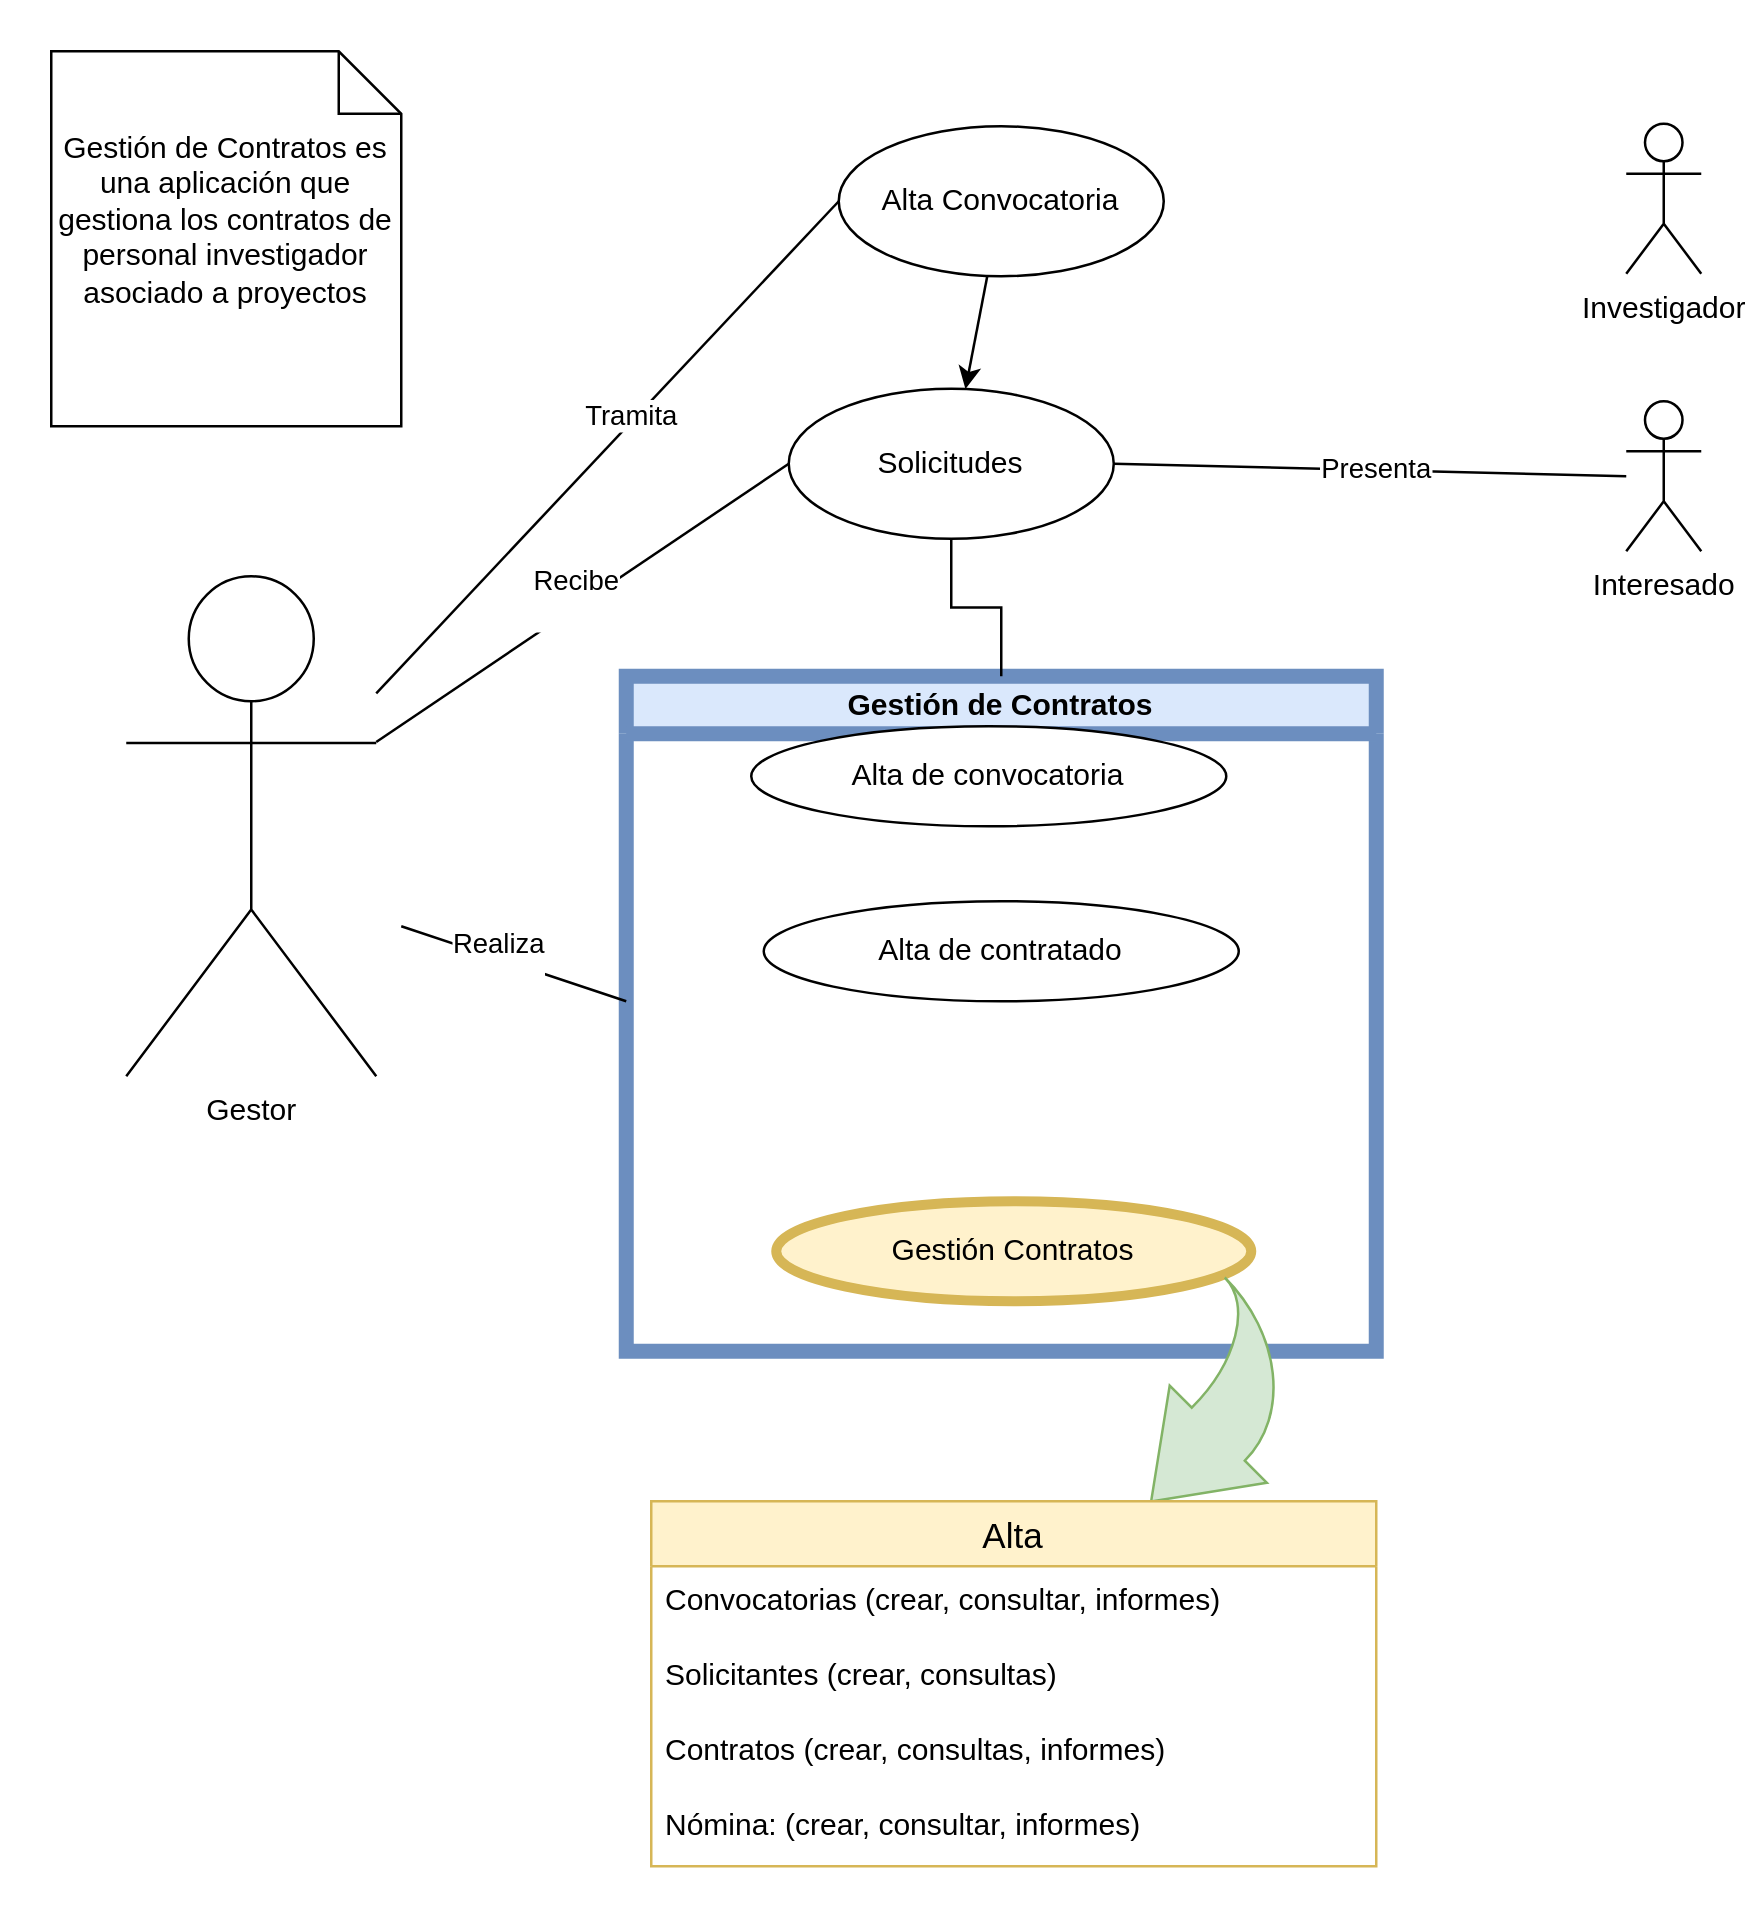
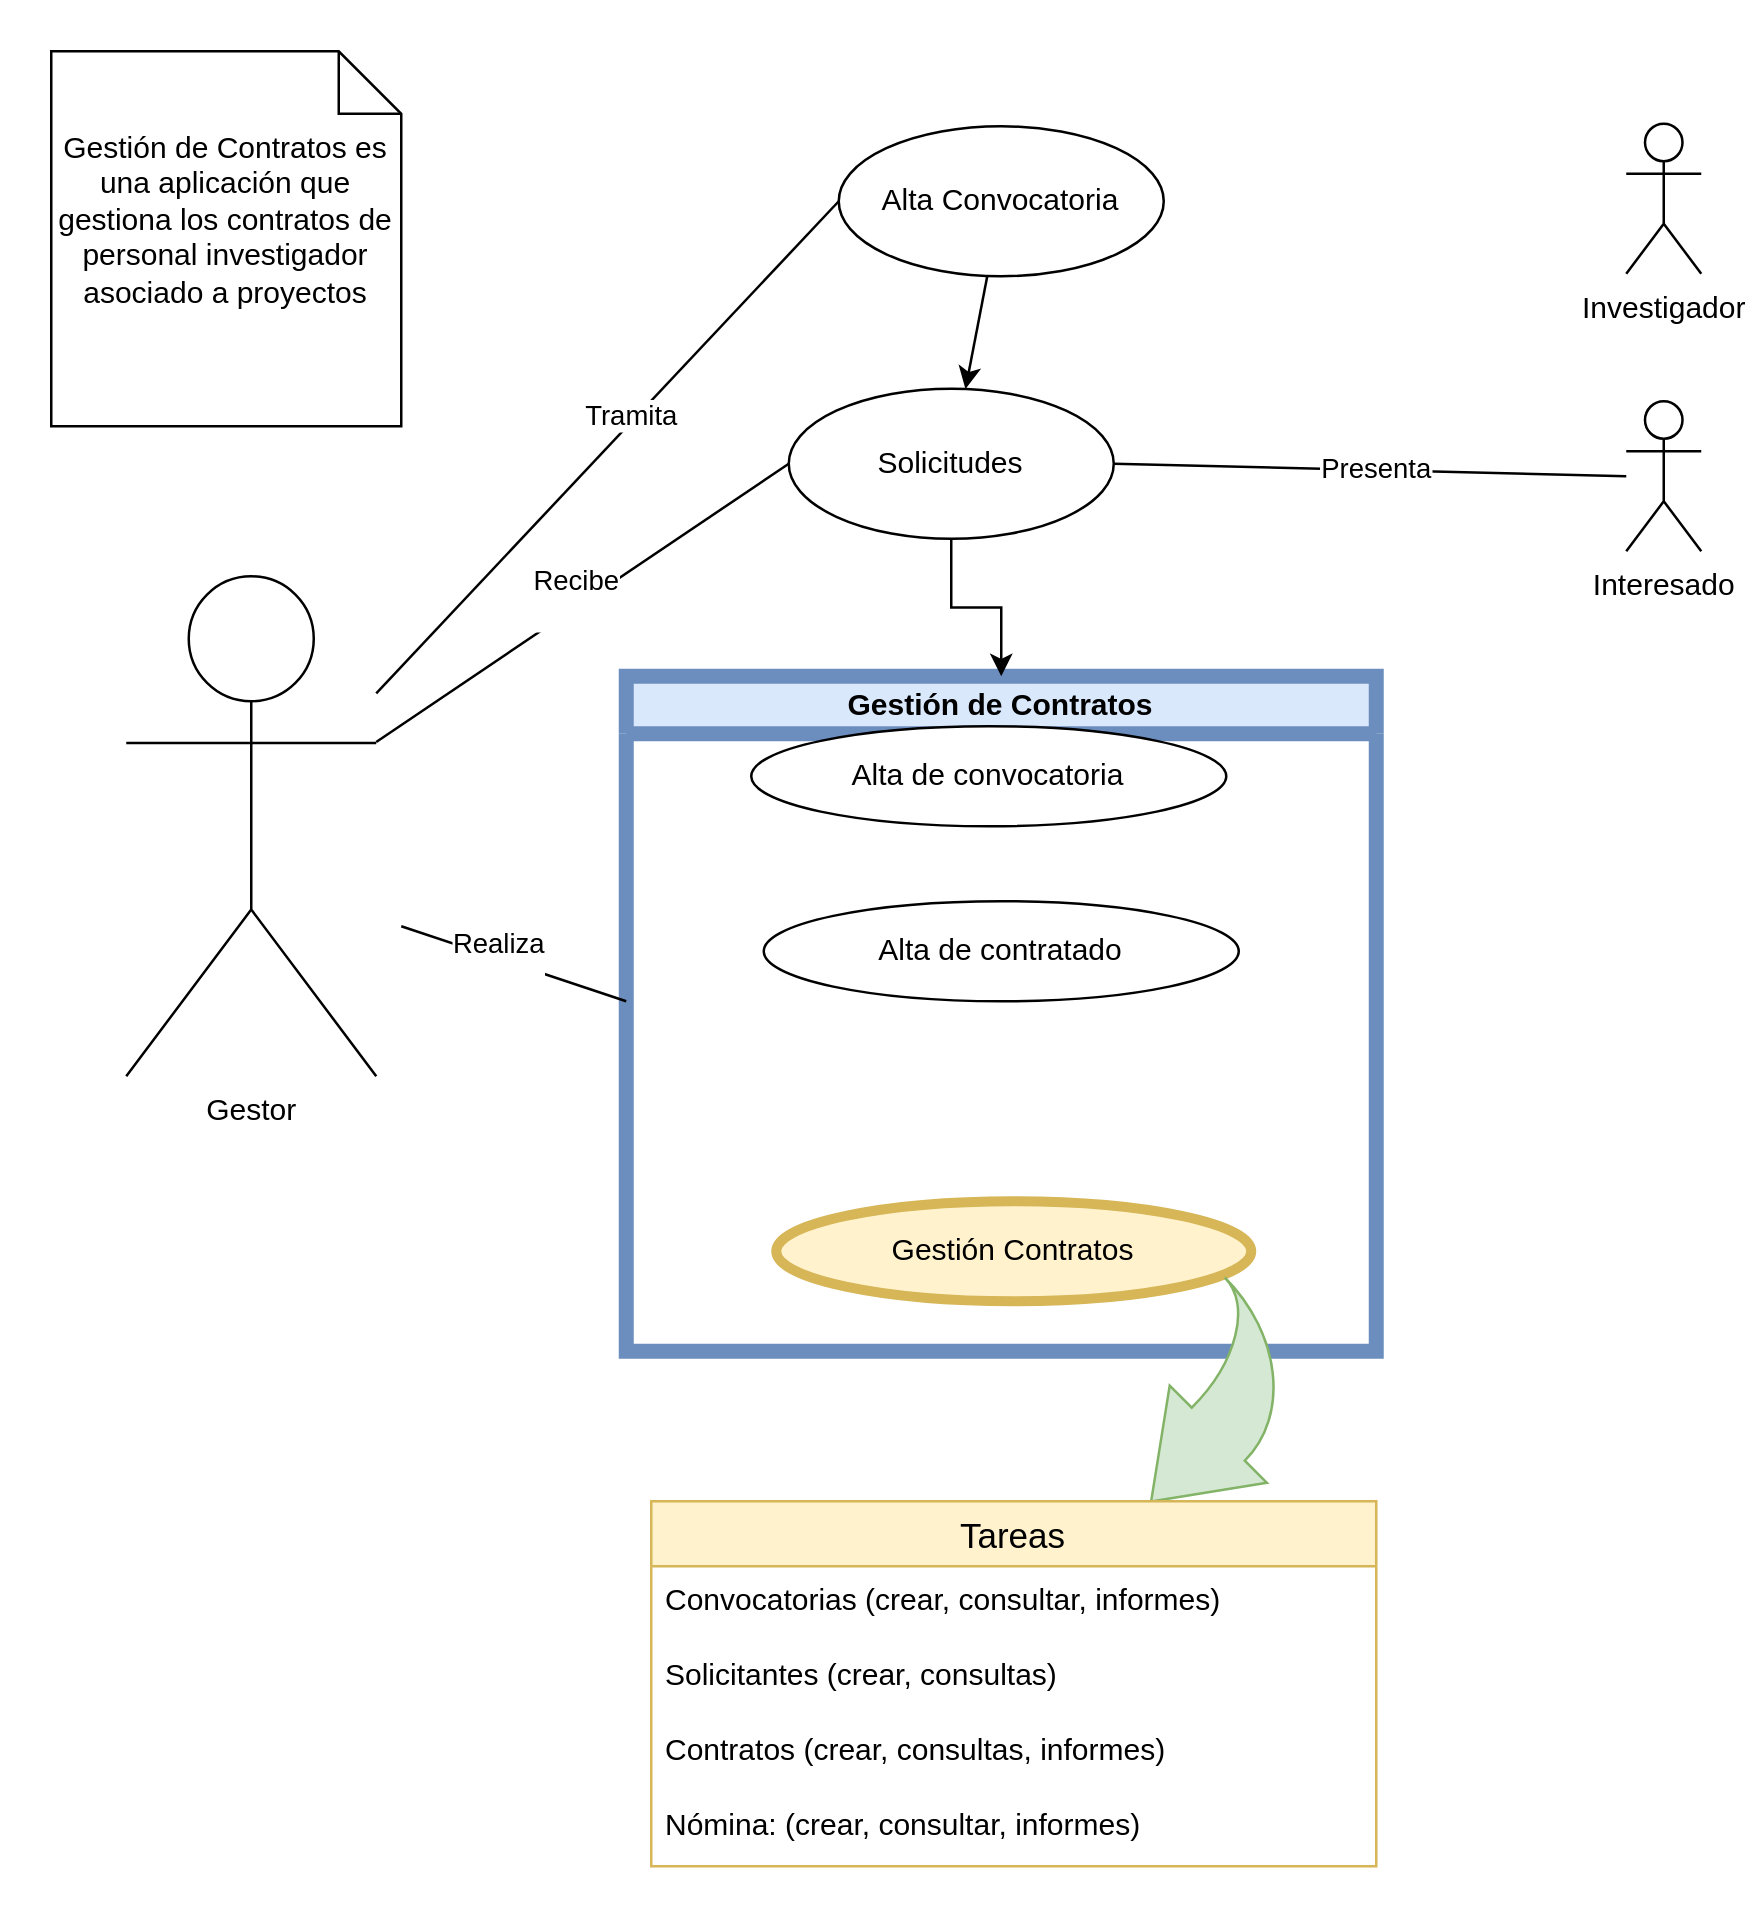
  <mxCell id="0" />
  <mxCell id="1" parent="0" />
  <mxCell id="2" value="Gestor&lt;div&gt;&lt;br&gt;&lt;/div&gt;" style="shape=umlActor;verticalLabelPosition=bottom;verticalAlign=top;html=1;outlineConnect=0;" vertex="1" parent="1"><mxGeometry x="50" y="230" width="100" height="200" as="geometry" /></mxCell>
  <mxCell id="3" value="Gestión de Contratos es una aplicación que gestiona los contratos de personal investigador asociado a proyectos" style="shape=note2;boundedLbl=1;whiteSpace=wrap;html=1;size=25;verticalAlign=top;align=center;" vertex="1" parent="1"><mxGeometry x="20" y="20" width="140" height="150" as="geometry" /></mxCell>
  <mxCell id="4" value="Gestión de Contratos" style="swimlane;whiteSpace=wrap;html=1;fillColor=#dae8fc;strokeColor=#6c8ebf;strokeWidth=6;" vertex="1" parent="1"><mxGeometry x="250" y="270" width="300" height="270" as="geometry" /></mxCell>
  <mxCell id="5" value="Alta de convocatoria" style="ellipse;whiteSpace=wrap;html=1;" vertex="1" parent="4"><mxGeometry x="50" y="20" width="190" height="40" as="geometry" /></mxCell>
  <mxCell id="6" value="Alta de contratado" style="ellipse;whiteSpace=wrap;html=1;" vertex="1" parent="4"><mxGeometry x="55" y="90" width="190" height="40" as="geometry" /></mxCell>
  <mxCell id="7" value="Gestión Contratos" style="ellipse;whiteSpace=wrap;html=1;fillColor=#fff2cc;strokeColor=#d6b656;strokeWidth=4;" vertex="1" parent="4"><mxGeometry x="60" y="210" width="190" height="40" as="geometry" /></mxCell>
  <mxCell id="8" value="" style="endArrow=none;html=1;rounded=0;entryX=0;entryY=0.5;entryDx=0;entryDy=0;" edge="1" parent="1" source="2" target="14"><mxGeometry width="50" height="50" relative="1" as="geometry"><mxPoint x="190" y="210" as="sourcePoint" /><mxPoint x="390" y="290" as="targetPoint" /><Array as="points" /></mxGeometry></mxCell>
  <mxCell id="9" value="Tramita" style="edgeLabel;html=1;align=center;verticalAlign=middle;resizable=0;points=[];" vertex="1" connectable="0" parent="8"><mxGeometry x="0.119" y="2" relative="1" as="geometry"><mxPoint as="offset" /></mxGeometry></mxCell>
  <mxCell id="10" value="Investigador" style="shape=umlActor;verticalLabelPosition=bottom;verticalAlign=top;html=1;outlineConnect=0;" vertex="1" parent="1"><mxGeometry x="650" y="49" width="30" height="60" as="geometry" /></mxCell>
  <mxCell id="11" value="Interesado&lt;div&gt;&lt;br&gt;&lt;/div&gt;" style="shape=umlActor;verticalLabelPosition=bottom;verticalAlign=top;html=1;outlineConnect=0;" vertex="1" parent="1"><mxGeometry x="650" y="160" width="30" height="60" as="geometry" /></mxCell>
  <mxCell id="12" value="" style="endArrow=none;html=1;rounded=0;exitX=1;exitY=0.5;exitDx=0;exitDy=0;" edge="1" parent="1" source="17"><mxGeometry width="50" height="50" relative="1" as="geometry"><mxPoint x="465" y="189" as="sourcePoint" /><mxPoint x="650" y="190" as="targetPoint" /></mxGeometry></mxCell>
  <mxCell id="13" value="Presenta" style="edgeLabel;html=1;align=center;verticalAlign=middle;resizable=0;points=[];" vertex="1" connectable="0" parent="12"><mxGeometry x="0.027" y="1" relative="1" as="geometry"><mxPoint as="offset" /></mxGeometry></mxCell>
  <mxCell id="14" value="Alta Convocatoria" style="ellipse;whiteSpace=wrap;html=1;" vertex="1" parent="1"><mxGeometry x="335" y="50" width="130" height="60" as="geometry" /></mxCell>
  <mxCell id="15" value="" style="endArrow=classic;html=1;rounded=0;" edge="1" parent="1" source="14" target="17"><mxGeometry width="50" height="50" relative="1" as="geometry"><mxPoint x="410" y="260" as="sourcePoint" /><mxPoint x="380" y="360" as="targetPoint" /></mxGeometry></mxCell>
- <mxCell id="16" value="" style="edgeStyle=orthogonalEdgeStyle;rounded=0;orthogonalLoop=1;jettySize=auto;html=1;entryX=0.5;entryY=0;entryDx=0;entryDy=0;endArrow=none;" edge="1" parent="1" source="17" target="4"><mxGeometry relative="1" as="geometry"><mxPoint x="400" y="300" as="targetPoint" /></mxGeometry></mxCell>
+ <mxCell id="16" value="" style="edgeStyle=orthogonalEdgeStyle;rounded=0;orthogonalLoop=1;jettySize=auto;html=1;entryX=0.5;entryY=0;entryDx=0;entryDy=0;" edge="1" parent="1" source="17" target="4"><mxGeometry relative="1" as="geometry"><mxPoint x="400" y="300" as="targetPoint" /></mxGeometry></mxCell>
  <mxCell id="17" value="Solicitudes" style="ellipse;whiteSpace=wrap;html=1;" vertex="1" parent="1"><mxGeometry x="315" y="155" width="130" height="60" as="geometry" /></mxCell>
  <mxCell id="18" value="" style="endArrow=none;html=1;rounded=0;entryX=0;entryY=0.5;entryDx=0;entryDy=0;" edge="1" parent="1" source="2" target="17"><mxGeometry width="50" height="50" relative="1" as="geometry"><mxPoint x="340" y="340" as="sourcePoint" /><mxPoint x="390" y="290" as="targetPoint" /></mxGeometry></mxCell>
  <mxCell id="19" value="Recibe&lt;div&gt;&lt;br&gt;&lt;/div&gt;" style="edgeLabel;html=1;align=center;verticalAlign=middle;resizable=0;points=[];" vertex="1" connectable="0" parent="18"><mxGeometry x="-0.011" y="3" relative="1" as="geometry"><mxPoint as="offset" /></mxGeometry></mxCell>
  <mxCell id="20" value="" style="endArrow=none;html=1;rounded=0;" edge="1" parent="1"><mxGeometry width="50" height="50" relative="1" as="geometry"><mxPoint x="160" y="370" as="sourcePoint" /><mxPoint x="250" y="400" as="targetPoint" /></mxGeometry></mxCell>
  <mxCell id="21" value="Realiza&lt;div&gt;&lt;br&gt;&lt;/div&gt;" style="edgeLabel;html=1;align=center;verticalAlign=middle;resizable=0;points=[];" vertex="1" connectable="0" parent="20"><mxGeometry x="-0.144" y="-2" relative="1" as="geometry"><mxPoint y="-1" as="offset" /></mxGeometry></mxCell>
  <mxCell id="22" value="" style="html=1;shadow=0;dashed=0;align=center;verticalAlign=middle;shape=mxgraph.arrows2.jumpInArrow;dy=15;dx=38;arrowHead=55;rotation=135;fillColor=#d5e8d4;strokeColor=#82b366;" vertex="1" parent="1"><mxGeometry x="442.33" y="530" width="84.14" height="70" as="geometry" /></mxCell>
- <mxCell id="23" value="Alta" style="swimlane;fontStyle=0;childLayout=stackLayout;horizontal=1;startSize=26;horizontalStack=0;resizeParent=1;resizeParentMax=0;resizeLast=0;collapsible=1;marginBottom=0;align=center;fontSize=14;fillColor=#fff2cc;strokeColor=#d6b656;" vertex="1" parent="1"><mxGeometry x="260" y="600" width="290" height="146" as="geometry"><mxRectangle x="310" y="670" width="60" height="30" as="alternateBounds" /></mxGeometry></mxCell>
+ <mxCell id="23" value="Tareas" style="swimlane;fontStyle=0;childLayout=stackLayout;horizontal=1;startSize=26;horizontalStack=0;resizeParent=1;resizeParentMax=0;resizeLast=0;collapsible=1;marginBottom=0;align=center;fontSize=14;fillColor=#fff2cc;strokeColor=#d6b656;" vertex="1" parent="1"><mxGeometry x="260" y="600" width="290" height="146" as="geometry"><mxRectangle x="310" y="670" width="60" height="30" as="alternateBounds" /></mxGeometry></mxCell>
  <mxCell id="24" value="Convocatorias (crear, consultar, informes)" style="text;strokeColor=none;fillColor=none;spacingLeft=4;spacingRight=4;overflow=hidden;rotatable=0;points=[[0,0.5],[1,0.5]];portConstraint=eastwest;fontSize=12;whiteSpace=wrap;html=1;" vertex="1" parent="23"><mxGeometry y="26" width="290" height="30" as="geometry" /></mxCell>
  <mxCell id="25" value="Solicitantes (crear, consultas)" style="text;strokeColor=none;fillColor=none;spacingLeft=4;spacingRight=4;overflow=hidden;rotatable=0;points=[[0,0.5],[1,0.5]];portConstraint=eastwest;fontSize=12;whiteSpace=wrap;html=1;" vertex="1" parent="23"><mxGeometry y="56" width="290" height="30" as="geometry" /></mxCell>
  <mxCell id="26" value="Contratos (crear, consultas, informes)" style="text;strokeColor=none;fillColor=none;spacingLeft=4;spacingRight=4;overflow=hidden;rotatable=0;points=[[0,0.5],[1,0.5]];portConstraint=eastwest;fontSize=12;whiteSpace=wrap;html=1;" vertex="1" parent="23"><mxGeometry y="86" width="290" height="30" as="geometry" /></mxCell>
  <mxCell id="27" value="Nómina: (crear, consultar, informes)" style="text;strokeColor=none;fillColor=none;spacingLeft=4;spacingRight=4;overflow=hidden;rotatable=0;points=[[0,0.5],[1,0.5]];portConstraint=eastwest;fontSize=12;whiteSpace=wrap;html=1;" vertex="1" parent="23"><mxGeometry y="116" width="290" height="30" as="geometry" /></mxCell>
